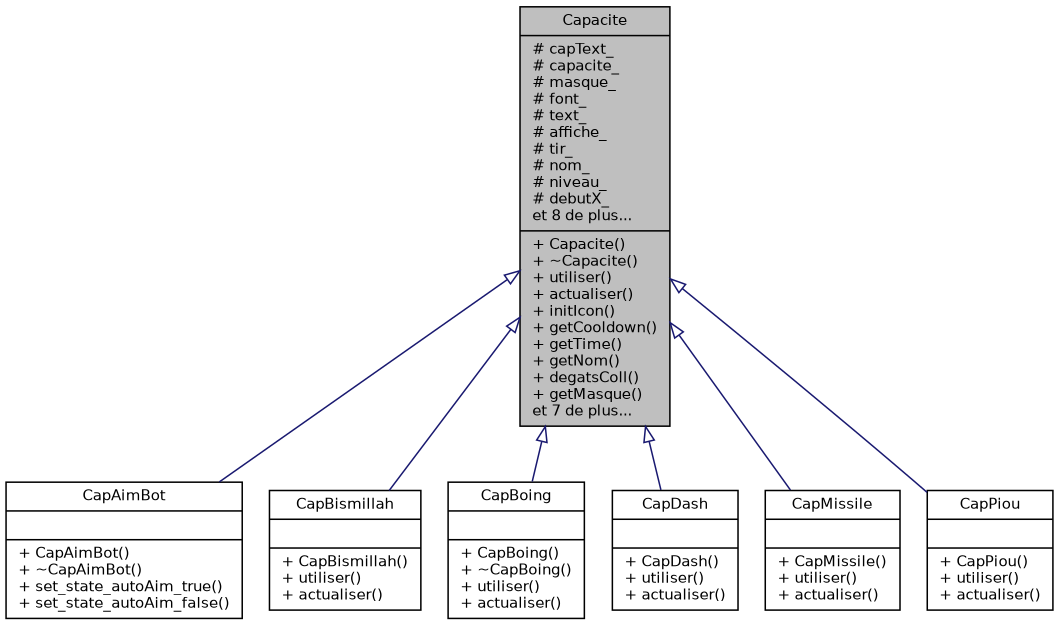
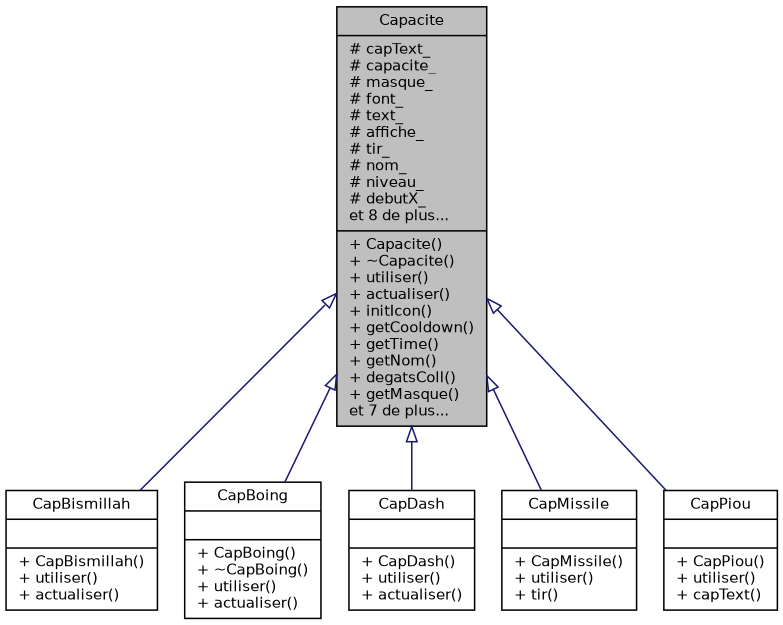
  digraph {
    node [color=black fillcolor=white fontname=Helvetica fontsize=10 shape=record style=filled]
    edge [arrowtail=onormal color=midnightblue dir=back fontname=Helvetica fontsize=10 labelfontname=Helvetica labelfontsize=10 style=solid]
    n1 [fillcolor=grey75 fontcolor=black height=0.2 label="{Capacite\n|# capText_\l# capacite_\l# masque_\l# font_\l# text_\l# affiche_\l# tir_\l# nom_\l# niveau_\l# debutX_\let 8 de plus...\l|+ Capacite()\l+ ~Capacite()\l+ utiliser()\l+ actualiser()\l+ initIcon()\l+ getCooldown()\l+ getTime()\l+ getNom()\l+ degatsColl()\l+ getMasque()\let 7 de plus...\l}" width=0.4]
-   n2 [height=0.2 label="{CapAimBot\n||+ CapAimBot()\l+ ~CapAimBot()\l+ set_state_autoAim_true()\l+ set_state_autoAim_false()\l}" width=0.4]
    n3 [height=0.2 label="{CapBismillah\n||+ CapBismillah()\l+ utiliser()\l+ actualiser()\l}" width=0.4]
    n4 [height=0.2 label="{CapBoing\n||+ CapBoing()\l+ ~CapBoing()\l+ utiliser()\l+ actualiser()\l}" width=0.4]
    n5 [height=0.2 label="{CapDash\n||+ CapDash()\l+ utiliser()\l+ actualiser()\l}" width=0.4]
-   n6 [height=0.2 label="{CapMissile\n||+ CapMissile()\l+ utiliser()\l+ actualiser()\l}" width=0.4]
-   n7 [height=0.2 label="{CapPiou\n||+ CapPiou()\l+ utiliser()\l+ actualiser()\l}" width=0.4]
-   n1 -> n2
+   n6 [height=0.2 label="{CapMissile\n||+ CapMissile()\l+ utiliser()\l+ tir()\l}" width=0.4]
+   n7 [height=0.2 label="{CapPiou\n||+ CapPiou()\l+ utiliser()\l+ capText()\l}" width=0.4]
    n1 -> n3
    n1 -> n4
    n1 -> n5
    n1 -> n6
    n1 -> n7
  }
